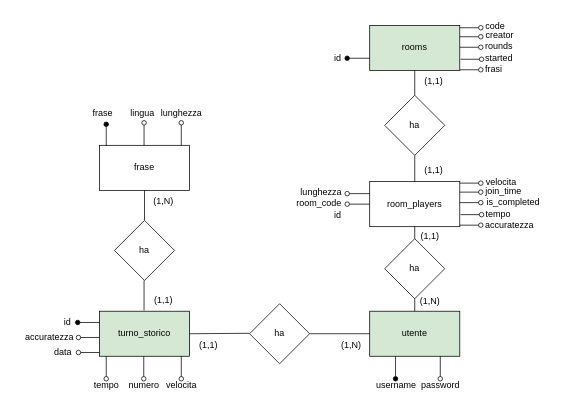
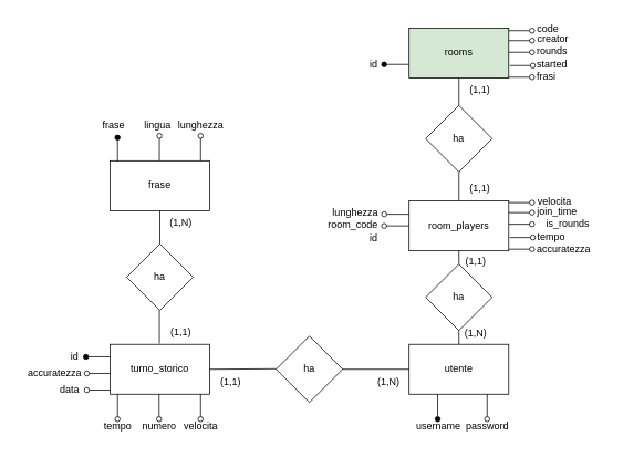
  <mxCell id="0" />
  <mxCell id="1" parent="0" />
  <mxCell id="2" value="frase" style="rounded=0;whiteSpace=wrap;html=1;" vertex="1" parent="1"><mxGeometry x="132" y="193" width="120" height="60" as="geometry" /></mxCell>
- <mxCell id="3" value="utente" style="rounded=0;whiteSpace=wrap;html=1;fillColor=#d5e8d4;" vertex="1" parent="1"><mxGeometry x="492" y="414" width="120" height="60" as="geometry" /></mxCell>
- <mxCell id="4" value="turno_storico" style="rounded=0;whiteSpace=wrap;html=1;fillColor=#d5e8d4;" vertex="1" parent="1"><mxGeometry x="132" y="414" width="120" height="60" as="geometry" /></mxCell>
+ <mxCell id="3" value="utente" style="rounded=0;whiteSpace=wrap;html=1;" vertex="1" parent="1"><mxGeometry x="492" y="414" width="120" height="60" as="geometry" /></mxCell>
+ <mxCell id="4" value="turno_storico" style="rounded=0;whiteSpace=wrap;html=1;" vertex="1" parent="1"><mxGeometry x="132" y="414" width="120" height="60" as="geometry" /></mxCell>
  <mxCell id="5" value="rooms" style="rounded=0;whiteSpace=wrap;html=1;fillColor=#d5e8d4;" vertex="1" parent="1"><mxGeometry x="492" y="33.36" width="120" height="60" as="geometry" /></mxCell>
  <mxCell id="6" value="room_players" style="rounded=0;whiteSpace=wrap;html=1;" vertex="1" parent="1"><mxGeometry x="492" y="241.36" width="120" height="60" as="geometry" /></mxCell>
  <mxCell id="7" value="ha" style="rhombus;whiteSpace=wrap;html=1;" vertex="1" parent="1"><mxGeometry x="332" y="404" width="80" height="80" as="geometry" /></mxCell>
  <mxCell id="8" value="" style="endArrow=none;html=1;rounded=0;exitX=1;exitY=0.5;exitDx=0;exitDy=0;entryX=0;entryY=0.5;entryDx=0;entryDy=0;" edge="1" parent="1" source="7" target="3"><mxGeometry width="50" height="50" relative="1" as="geometry"><mxPoint x="472" y="484" as="sourcePoint" /><mxPoint x="522" y="434" as="targetPoint" /></mxGeometry></mxCell>
  <mxCell id="9" value="" style="endArrow=none;html=1;rounded=0;exitX=1;exitY=0.5;exitDx=0;exitDy=0;entryX=0;entryY=0.5;entryDx=0;entryDy=0;" edge="1" parent="1" source="4"><mxGeometry width="50" height="50" relative="1" as="geometry"><mxPoint x="262" y="443.41" as="sourcePoint" /><mxPoint x="332" y="443.41" as="targetPoint" /></mxGeometry></mxCell>
  <mxCell id="10" value="" style="endArrow=none;html=1;rounded=0;entryX=0.5;entryY=1;entryDx=0;entryDy=0;exitX=0.5;exitY=0;exitDx=0;exitDy=0;" edge="1" parent="1" source="11" target="2"><mxGeometry width="50" height="50" relative="1" as="geometry"><mxPoint x="132" y="373" as="sourcePoint" /><mxPoint x="182" y="323" as="targetPoint" /></mxGeometry></mxCell>
  <mxCell id="11" value="ha" style="rhombus;whiteSpace=wrap;html=1;" vertex="1" parent="1"><mxGeometry x="152" y="293" width="80" height="80" as="geometry" /></mxCell>
  <mxCell id="12" value="" style="endArrow=none;html=1;rounded=0;entryX=0.5;entryY=1;entryDx=0;entryDy=0;exitX=0.5;exitY=0;exitDx=0;exitDy=0;" edge="1" parent="1"><mxGeometry width="50" height="50" relative="1" as="geometry"><mxPoint x="191.41" y="413" as="sourcePoint" /><mxPoint x="191.41" y="373" as="targetPoint" /></mxGeometry></mxCell>
  <mxCell id="13" value="" style="endArrow=none;html=1;rounded=0;startArrow=oval;startFill=0;entryX=0.25;entryY=0;entryDx=0;entryDy=0;" edge="1" parent="1"><mxGeometry width="50" height="50" relative="1" as="geometry"><mxPoint x="241" y="163" as="sourcePoint" /><mxPoint x="241" y="193" as="targetPoint" /></mxGeometry></mxCell>
  <mxCell id="14" value="" style="endArrow=none;html=1;rounded=0;startArrow=oval;startFill=0;entryX=0.25;entryY=0;entryDx=0;entryDy=0;" edge="1" parent="1"><mxGeometry width="50" height="50" relative="1" as="geometry"><mxPoint x="191.41" y="163" as="sourcePoint" /><mxPoint x="191.41" y="193" as="targetPoint" /></mxGeometry></mxCell>
  <mxCell id="15" value="lingua" style="text;html=1;align=center;verticalAlign=middle;resizable=0;points=[];autosize=1;strokeColor=none;fillColor=none;" vertex="1" parent="1"><mxGeometry x="159" y="135" width="60" height="30" as="geometry" /></mxCell>
  <mxCell id="16" value="lunghezza" style="text;html=1;align=center;verticalAlign=middle;resizable=0;points=[];autosize=1;strokeColor=none;fillColor=none;" vertex="1" parent="1"><mxGeometry x="201" y="135" width="80" height="30" as="geometry" /></mxCell>
  <mxCell id="17" value="" style="endArrow=none;html=1;rounded=0;startArrow=oval;startFill=1;entryX=0;entryY=0;entryDx=0;entryDy=0;" edge="1" parent="1"><mxGeometry width="50" height="50" relative="1" as="geometry"><mxPoint x="141" y="165" as="sourcePoint" /><mxPoint x="141" y="194" as="targetPoint" /></mxGeometry></mxCell>
  <mxCell id="18" value="frase" style="text;html=1;align=center;verticalAlign=middle;resizable=0;points=[];autosize=1;strokeColor=none;fillColor=none;" vertex="1" parent="1"><mxGeometry x="111" y="135" width="50" height="30" as="geometry" /></mxCell>
  <mxCell id="19" value="" style="endArrow=none;html=1;rounded=0;startArrow=oval;startFill=1;" edge="1" parent="1"><mxGeometry width="50" height="50" relative="1" as="geometry"><mxPoint x="103" y="429" as="sourcePoint" /><mxPoint x="132" y="429" as="targetPoint" /></mxGeometry></mxCell>
  <mxCell id="20" value="id" style="text;html=1;align=center;verticalAlign=middle;resizable=0;points=[];autosize=1;strokeColor=none;fillColor=none;" vertex="1" parent="1"><mxGeometry x="74" y="414" width="30" height="30" as="geometry" /></mxCell>
  <mxCell id="21" value="" style="endArrow=none;html=1;rounded=0;startArrow=oval;startFill=0;" edge="1" parent="1"><mxGeometry width="50" height="50" relative="1" as="geometry"><mxPoint x="104" y="449" as="sourcePoint" /><mxPoint x="132" y="449" as="targetPoint" /></mxGeometry></mxCell>
  <mxCell id="22" value="accuratezza" style="text;html=1;align=center;verticalAlign=middle;resizable=0;points=[];autosize=1;strokeColor=none;fillColor=none;" vertex="1" parent="1"><mxGeometry x="20" y="434" width="90" height="30" as="geometry" /></mxCell>
  <mxCell id="23" value="" style="endArrow=none;html=1;rounded=0;startArrow=oval;startFill=0;entryX=0.113;entryY=1;entryDx=0;entryDy=0;entryPerimeter=0;" edge="1" parent="1"><mxGeometry width="50" height="50" relative="1" as="geometry"><mxPoint x="141" y="504" as="sourcePoint" /><mxPoint x="141" y="474" as="targetPoint" /></mxGeometry></mxCell>
  <mxCell id="24" value="tempo" style="text;html=1;align=center;verticalAlign=middle;resizable=0;points=[];autosize=1;strokeColor=none;fillColor=none;" vertex="1" parent="1"><mxGeometry x="111" y="498" width="60" height="30" as="geometry" /></mxCell>
  <mxCell id="25" value="" style="endArrow=none;html=1;rounded=0;startArrow=oval;startFill=0;entryX=0.113;entryY=1;entryDx=0;entryDy=0;entryPerimeter=0;" edge="1" parent="1"><mxGeometry width="50" height="50" relative="1" as="geometry"><mxPoint x="191" y="504" as="sourcePoint" /><mxPoint x="191" y="474" as="targetPoint" /></mxGeometry></mxCell>
  <mxCell id="26" value="numero" style="text;html=1;align=center;verticalAlign=middle;resizable=0;points=[];autosize=1;strokeColor=none;fillColor=none;" vertex="1" parent="1"><mxGeometry x="161" y="498" width="60" height="30" as="geometry" /></mxCell>
  <mxCell id="27" value="" style="endArrow=none;html=1;rounded=0;startArrow=oval;startFill=0;entryX=0.113;entryY=1;entryDx=0;entryDy=0;entryPerimeter=0;" edge="1" parent="1"><mxGeometry width="50" height="50" relative="1" as="geometry"><mxPoint x="241" y="504" as="sourcePoint" /><mxPoint x="241" y="474" as="targetPoint" /></mxGeometry></mxCell>
  <mxCell id="28" value="velocita" style="text;html=1;align=center;verticalAlign=middle;resizable=0;points=[];autosize=1;strokeColor=none;fillColor=none;" vertex="1" parent="1"><mxGeometry x="211" y="498" width="60" height="30" as="geometry" /></mxCell>
  <mxCell id="29" value="" style="endArrow=none;html=1;rounded=0;startArrow=oval;startFill=0;" edge="1" parent="1"><mxGeometry width="50" height="50" relative="1" as="geometry"><mxPoint x="104" y="469" as="sourcePoint" /><mxPoint x="132" y="469" as="targetPoint" /></mxGeometry></mxCell>
  <mxCell id="30" value="data" style="text;html=1;align=center;verticalAlign=middle;resizable=0;points=[];autosize=1;strokeColor=none;fillColor=none;" vertex="1" parent="1"><mxGeometry x="58" y="454" width="50" height="30" as="geometry" /></mxCell>
  <mxCell id="31" value="username" style="text;html=1;align=center;verticalAlign=middle;resizable=0;points=[];autosize=1;strokeColor=none;fillColor=none;" vertex="1" parent="1"><mxGeometry x="487" y="498" width="80" height="30" as="geometry" /></mxCell>
  <mxCell id="32" value="" style="endArrow=none;html=1;rounded=0;startArrow=oval;startFill=0;entryX=0.113;entryY=1;entryDx=0;entryDy=0;entryPerimeter=0;" edge="1" parent="1"><mxGeometry width="50" height="50" relative="1" as="geometry"><mxPoint x="586" y="504" as="sourcePoint" /><mxPoint x="586" y="474" as="targetPoint" /></mxGeometry></mxCell>
  <mxCell id="33" value="password" style="text;html=1;align=center;verticalAlign=middle;resizable=0;points=[];autosize=1;strokeColor=none;fillColor=none;" vertex="1" parent="1"><mxGeometry x="551" y="498" width="70" height="30" as="geometry" /></mxCell>
  <mxCell id="34" value="" style="endArrow=none;html=1;rounded=0;startArrow=oval;startFill=1;entryX=0.113;entryY=1;entryDx=0;entryDy=0;entryPerimeter=0;" edge="1" parent="1"><mxGeometry width="50" height="50" relative="1" as="geometry"><mxPoint x="526.41" y="504" as="sourcePoint" /><mxPoint x="526.41" y="474" as="targetPoint" /></mxGeometry></mxCell>
  <mxCell id="35" value="(1,N)" style="text;html=1;align=center;verticalAlign=middle;resizable=0;points=[];autosize=1;strokeColor=none;fillColor=none;" vertex="1" parent="1"><mxGeometry x="442" y="444" width="50" height="30" as="geometry" /></mxCell>
  <mxCell id="36" value="(1,1)" style="text;html=1;align=center;verticalAlign=middle;resizable=0;points=[];autosize=1;strokeColor=none;fillColor=none;" vertex="1" parent="1"><mxGeometry x="252" y="444" width="50" height="30" as="geometry" /></mxCell>
  <mxCell id="37" value="(1,1)" style="text;html=1;align=center;verticalAlign=middle;resizable=0;points=[];autosize=1;strokeColor=none;fillColor=none;" vertex="1" parent="1"><mxGeometry x="192" y="384" width="50" height="30" as="geometry" /></mxCell>
  <mxCell id="38" value="(1,N)" style="text;html=1;align=center;verticalAlign=middle;resizable=0;points=[];autosize=1;strokeColor=none;fillColor=none;" vertex="1" parent="1"><mxGeometry x="192" y="253" width="50" height="30" as="geometry" /></mxCell>
  <mxCell id="39" value="ha" style="rhombus;whiteSpace=wrap;html=1;" vertex="1" parent="1"><mxGeometry x="512" y="126.36" width="80" height="80" as="geometry" /></mxCell>
  <mxCell id="40" value="" style="endArrow=none;html=1;rounded=0;entryX=0.5;entryY=1;entryDx=0;entryDy=0;exitX=0.5;exitY=0;exitDx=0;exitDy=0;" edge="1" parent="1" source="39" target="5"><mxGeometry width="50" height="50" relative="1" as="geometry"><mxPoint x="551.58" y="133.36" as="sourcePoint" /><mxPoint x="551.58" y="93.36" as="targetPoint" /></mxGeometry></mxCell>
  <mxCell id="41" value="" style="endArrow=none;html=1;rounded=0;entryX=0.5;entryY=1;entryDx=0;entryDy=0;exitX=0.5;exitY=0;exitDx=0;exitDy=0;" edge="1" parent="1" source="6" target="39"><mxGeometry width="50" height="50" relative="1" as="geometry"><mxPoint x="551.8" y="239.36" as="sourcePoint" /><mxPoint x="551.8" y="206.36" as="targetPoint" /></mxGeometry></mxCell>
  <mxCell id="42" value="(1,1)" style="text;html=1;align=center;verticalAlign=middle;resizable=0;points=[];autosize=1;strokeColor=none;fillColor=none;" vertex="1" parent="1"><mxGeometry x="552" y="93.36" width="50" height="30" as="geometry" /></mxCell>
  <mxCell id="43" value="(1,1)" style="text;html=1;align=center;verticalAlign=middle;resizable=0;points=[];autosize=1;strokeColor=none;fillColor=none;" vertex="1" parent="1"><mxGeometry x="552" y="211.36" width="50" height="30" as="geometry" /></mxCell>
  <mxCell id="44" value="id" style="text;html=1;align=center;verticalAlign=middle;resizable=0;points=[];autosize=1;strokeColor=none;fillColor=none;" vertex="1" parent="1"><mxGeometry x="434" y="271.36" width="30" height="30" as="geometry" /></mxCell>
  <mxCell id="45" value="ha" style="rhombus;whiteSpace=wrap;html=1;" vertex="1" parent="1"><mxGeometry x="512" y="317.36" width="80" height="80" as="geometry" /></mxCell>
  <mxCell id="46" value="" style="endArrow=none;html=1;rounded=0;startArrow=oval;startFill=0;" edge="1" parent="1"><mxGeometry width="50" height="50" relative="1" as="geometry"><mxPoint x="640" y="255.36" as="sourcePoint" /><mxPoint x="612" y="255.36" as="targetPoint" /></mxGeometry></mxCell>
  <mxCell id="47" value="join_time" style="text;html=1;align=center;verticalAlign=middle;resizable=0;points=[];autosize=1;strokeColor=none;fillColor=none;" vertex="1" parent="1"><mxGeometry x="635" y="240.36" width="70" height="30" as="geometry" /></mxCell>
  <mxCell id="48" value="" style="endArrow=none;html=1;rounded=0;startArrow=oval;startFill=0;" edge="1" parent="1"><mxGeometry width="50" height="50" relative="1" as="geometry"><mxPoint x="640" y="269.36" as="sourcePoint" /><mxPoint x="612" y="269.36" as="targetPoint" /></mxGeometry></mxCell>
- <mxCell id="49" value="is_completed" style="text;html=1;align=center;verticalAlign=middle;resizable=0;points=[];autosize=1;strokeColor=none;fillColor=none;" vertex="1" parent="1"><mxGeometry x="638" y="254.36" width="90" height="30" as="geometry" /></mxCell>
+ <mxCell id="49" value="is_rounds" style="text;html=1;align=center;verticalAlign=middle;resizable=0;points=[];autosize=1;strokeColor=none;fillColor=none;" vertex="1" parent="1"><mxGeometry x="638" y="254.36" width="90" height="30" as="geometry" /></mxCell>
  <mxCell id="50" value="" style="endArrow=none;html=1;rounded=0;startArrow=oval;startFill=0;" edge="1" parent="1"><mxGeometry width="50" height="50" relative="1" as="geometry"><mxPoint x="641" y="285.36" as="sourcePoint" /><mxPoint x="613" y="285.36" as="targetPoint" /></mxGeometry></mxCell>
  <mxCell id="51" value="tempo" style="text;html=1;align=center;verticalAlign=middle;resizable=0;points=[];autosize=1;strokeColor=none;fillColor=none;" vertex="1" parent="1"><mxGeometry x="633" y="270.36" width="60" height="30" as="geometry" /></mxCell>
  <mxCell id="52" value="" style="endArrow=none;html=1;rounded=0;startArrow=oval;startFill=0;" edge="1" parent="1"><mxGeometry width="50" height="50" relative="1" as="geometry"><mxPoint x="640" y="299.36" as="sourcePoint" /><mxPoint x="612" y="299.36" as="targetPoint" /></mxGeometry></mxCell>
  <mxCell id="53" value="accuratezza" style="text;html=1;align=center;verticalAlign=middle;resizable=0;points=[];autosize=1;strokeColor=none;fillColor=none;" vertex="1" parent="1"><mxGeometry x="633" y="284.36" width="90" height="30" as="geometry" /></mxCell>
  <mxCell id="54" value="" style="endArrow=none;html=1;rounded=0;startArrow=oval;startFill=0;" edge="1" parent="1"><mxGeometry width="50" height="50" relative="1" as="geometry"><mxPoint x="640" y="243.36" as="sourcePoint" /><mxPoint x="612" y="243.36" as="targetPoint" /></mxGeometry></mxCell>
  <mxCell id="55" value="velocita" style="text;html=1;align=center;verticalAlign=middle;resizable=0;points=[];autosize=1;strokeColor=none;fillColor=none;" vertex="1" parent="1"><mxGeometry x="637" y="227.36" width="60" height="30" as="geometry" /></mxCell>
  <mxCell id="56" value="" style="endArrow=none;html=1;rounded=0;startArrow=oval;startFill=0;" edge="1" parent="1"><mxGeometry width="50" height="50" relative="1" as="geometry"><mxPoint x="640" y="48.36" as="sourcePoint" /><mxPoint x="612" y="48.36" as="targetPoint" /></mxGeometry></mxCell>
  <mxCell id="57" value="creator" style="text;html=1;align=center;verticalAlign=middle;resizable=0;points=[];autosize=1;strokeColor=none;fillColor=none;" vertex="1" parent="1"><mxGeometry x="635" y="32.36" width="60" height="30" as="geometry" /></mxCell>
  <mxCell id="58" value="" style="endArrow=none;html=1;rounded=0;startArrow=oval;startFill=0;" edge="1" parent="1"><mxGeometry width="50" height="50" relative="1" as="geometry"><mxPoint x="640" y="62.36" as="sourcePoint" /><mxPoint x="612" y="62.36" as="targetPoint" /></mxGeometry></mxCell>
  <mxCell id="59" value="rounds" style="text;html=1;align=center;verticalAlign=middle;resizable=0;points=[];autosize=1;strokeColor=none;fillColor=none;" vertex="1" parent="1"><mxGeometry x="634" y="46.36" width="60" height="30" as="geometry" /></mxCell>
  <mxCell id="60" value="" style="endArrow=none;html=1;rounded=0;startArrow=oval;startFill=0;" edge="1" parent="1"><mxGeometry width="50" height="50" relative="1" as="geometry"><mxPoint x="641" y="78.36" as="sourcePoint" /><mxPoint x="613" y="78.36" as="targetPoint" /></mxGeometry></mxCell>
  <mxCell id="61" value="started" style="text;html=1;align=center;verticalAlign=middle;resizable=0;points=[];autosize=1;strokeColor=none;fillColor=none;" vertex="1" parent="1"><mxGeometry x="634" y="62.36" width="60" height="30" as="geometry" /></mxCell>
  <mxCell id="62" value="" style="endArrow=none;html=1;rounded=0;startArrow=oval;startFill=0;" edge="1" parent="1"><mxGeometry width="50" height="50" relative="1" as="geometry"><mxPoint x="640" y="92.36" as="sourcePoint" /><mxPoint x="612" y="92.36" as="targetPoint" /></mxGeometry></mxCell>
  <mxCell id="63" value="frasi" style="text;html=1;align=center;verticalAlign=middle;resizable=0;points=[];autosize=1;strokeColor=none;fillColor=none;" vertex="1" parent="1"><mxGeometry x="632" y="77.36" width="50" height="30" as="geometry" /></mxCell>
  <mxCell id="64" value="" style="endArrow=none;html=1;rounded=0;startArrow=oval;startFill=0;" edge="1" parent="1"><mxGeometry width="50" height="50" relative="1" as="geometry"><mxPoint x="640" y="36.36" as="sourcePoint" /><mxPoint x="612" y="36.36" as="targetPoint" /></mxGeometry></mxCell>
  <mxCell id="65" value="code" style="text;html=1;align=center;verticalAlign=middle;resizable=0;points=[];autosize=1;strokeColor=none;fillColor=none;" vertex="1" parent="1"><mxGeometry x="634" y="20.36" width="50" height="30" as="geometry" /></mxCell>
  <mxCell id="66" value="" style="endArrow=none;html=1;rounded=0;startArrow=oval;startFill=0;" edge="1" parent="1"><mxGeometry width="50" height="50" relative="1" as="geometry"><mxPoint x="462" y="257.36" as="sourcePoint" /><mxPoint x="492" y="257.36" as="targetPoint" /></mxGeometry></mxCell>
  <mxCell id="67" value="room_code" style="text;html=1;align=center;verticalAlign=middle;resizable=0;points=[];autosize=1;strokeColor=none;fillColor=none;" vertex="1" parent="1"><mxGeometry x="384" y="255.36" width="80" height="30" as="geometry" /></mxCell>
  <mxCell id="68" value="lunghezza" style="text;html=1;align=center;verticalAlign=middle;resizable=0;points=[];autosize=1;strokeColor=none;fillColor=none;" vertex="1" parent="1"><mxGeometry x="387" y="241.36" width="80" height="30" as="geometry" /></mxCell>
  <mxCell id="69" value="" style="endArrow=none;html=1;rounded=0;startArrow=oval;startFill=0;" edge="1" parent="1"><mxGeometry width="50" height="50" relative="1" as="geometry"><mxPoint x="462" y="271.36" as="sourcePoint" /><mxPoint x="492" y="271.36" as="targetPoint" /></mxGeometry></mxCell>
  <mxCell id="70" value="id" style="text;html=1;align=center;verticalAlign=middle;resizable=0;points=[];autosize=1;strokeColor=none;fillColor=none;" vertex="1" parent="1"><mxGeometry x="434" y="62.36" width="30" height="30" as="geometry" /></mxCell>
  <mxCell id="71" value="" style="endArrow=none;html=1;rounded=0;startArrow=oval;startFill=1;entryX=0;entryY=0.75;entryDx=0;entryDy=0;exitX=0.98;exitY=1.019;exitDx=0;exitDy=0;exitPerimeter=0;" edge="1" parent="1"><mxGeometry width="50" height="50" relative="1" as="geometry"><mxPoint x="462" y="77" as="sourcePoint" /><mxPoint x="492" y="77" as="targetPoint" /></mxGeometry></mxCell>
  <mxCell id="72" value="" style="endArrow=none;html=1;rounded=0;entryX=0.5;entryY=1;entryDx=0;entryDy=0;" edge="1" parent="1" source="3" target="45"><mxGeometry width="50" height="50" relative="1" as="geometry"><mxPoint x="462" y="408" as="sourcePoint" /><mxPoint x="512" y="358" as="targetPoint" /></mxGeometry></mxCell>
  <mxCell id="73" value="" style="endArrow=none;html=1;rounded=0;entryX=0.5;entryY=1;entryDx=0;entryDy=0;exitX=0.5;exitY=0;exitDx=0;exitDy=0;" edge="1" parent="1" source="45" target="6"><mxGeometry width="50" height="50" relative="1" as="geometry"><mxPoint x="442" y="378" as="sourcePoint" /><mxPoint x="492" y="328" as="targetPoint" /></mxGeometry></mxCell>
  <mxCell id="74" value="(1,N)" style="text;html=1;align=center;verticalAlign=middle;resizable=0;points=[];autosize=1;strokeColor=none;fillColor=none;" vertex="1" parent="1"><mxGeometry x="547" y="386" width="50" height="30" as="geometry" /></mxCell>
  <mxCell id="75" value="(1,1)" style="text;html=1;align=center;verticalAlign=middle;resizable=0;points=[];autosize=1;strokeColor=none;fillColor=none;" vertex="1" parent="1"><mxGeometry x="547" y="299.36" width="50" height="30" as="geometry" /></mxCell>
